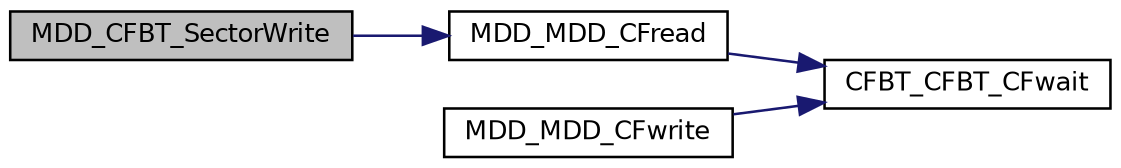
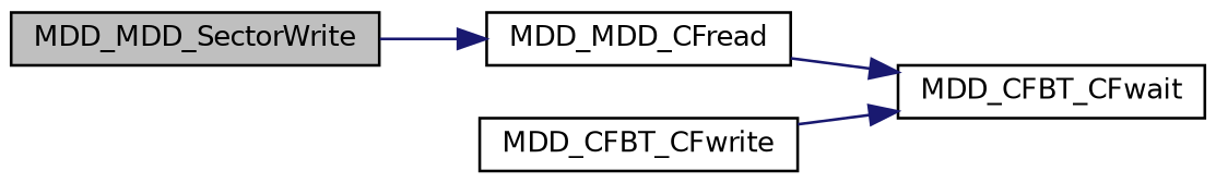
  digraph {
    rankdir=LR
    node [color=black fillcolor=white fontname=Helvetica fontsize=10 shape=record style=filled]
    edge [color=midnightblue fontname=Helvetica fontsize=10 labelfontname=Helvetica labelfontsize=10 style=solid]
-   n1 [fillcolor=grey75 fontcolor=black height=0.2 label=MDD_CFBT_SectorWrite width=0.4]
+   n1 [fillcolor=grey75 fontcolor=black height=0.2 label=MDD_MDD_SectorWrite width=0.4]
    n2 [height=0.2 label=MDD_MDD_CFread width=0.4]
-   n3 [height=0.2 label=MDD_MDD_CFwrite width=0.4]
-   n4 [height=0.2 label=CFBT_CFBT_CFwait width=0.4]
+   n3 [height=0.2 label=MDD_CFBT_CFwrite width=0.4]
+   n4 [height=0.2 label=MDD_CFBT_CFwait width=0.4]
    n1 -> n2
    n2 -> n4
    n3 -> n4
  }
